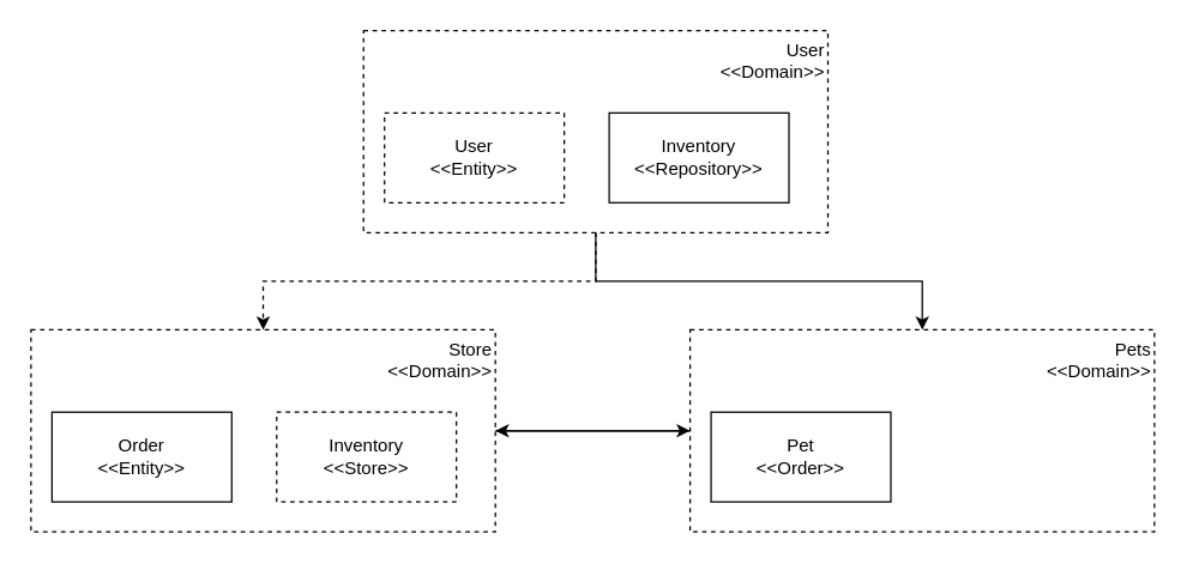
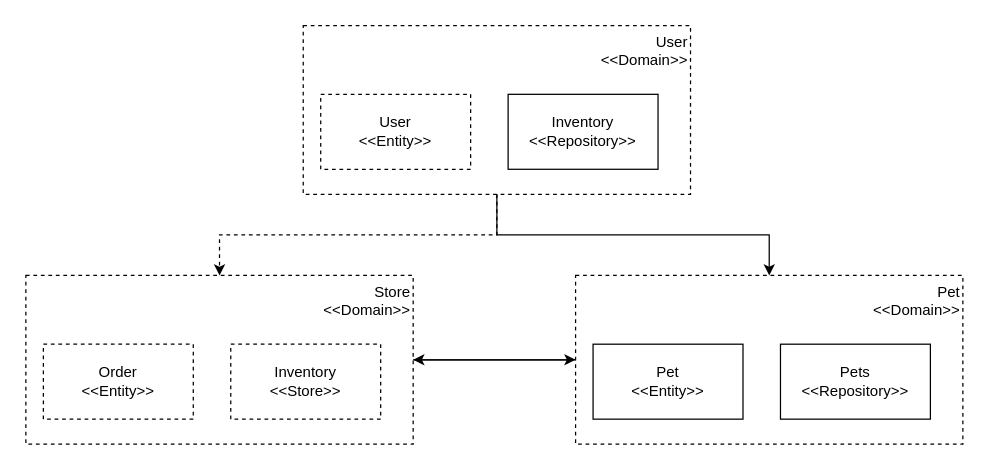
  <mxCell id="0" />
  <mxCell id="1" parent="0" />
  <mxCell id="2" value="" style="group;fillColor=none;" vertex="1" connectable="0" parent="1"><mxGeometry x="242" y="20" width="310" height="135" as="geometry" /></mxCell>
  <mxCell id="3" value="User&lt;br&gt;&amp;lt;&amp;lt;Domain&amp;gt;&amp;gt;" style="rounded=0;whiteSpace=wrap;html=1;dashed=1;align=right;verticalAlign=top;fillColor=none;" vertex="1" parent="2"><mxGeometry width="310" height="135" as="geometry" /></mxCell>
  <mxCell id="4" value="User&lt;br&gt;&amp;lt;&amp;lt;Entity&amp;gt;&amp;gt;" style="rounded=0;whiteSpace=wrap;html=1;dashed=1;" vertex="1" parent="2"><mxGeometry x="14" y="55" width="120" height="60" as="geometry" /></mxCell>
  <mxCell id="5" value="Inventory&lt;br&gt;&amp;lt;&amp;lt;Repository&amp;gt;&amp;gt;" style="rounded=0;whiteSpace=wrap;html=1;" vertex="1" parent="2"><mxGeometry x="164" y="55" width="120" height="60" as="geometry" /></mxCell>
  <mxCell id="6" value="" style="group" vertex="1" connectable="0" parent="1"><mxGeometry x="20" y="220" width="310" height="135" as="geometry" /></mxCell>
  <mxCell id="7" value="Store&lt;br&gt;&amp;lt;&amp;lt;Domain&amp;gt;&amp;gt;" style="rounded=0;whiteSpace=wrap;html=1;dashed=1;align=right;verticalAlign=top;fillColor=none;" vertex="1" parent="6"><mxGeometry width="310" height="135" as="geometry" /></mxCell>
- <mxCell id="8" value="Order&lt;br&gt;&amp;lt;&amp;lt;Entity&amp;gt;&amp;gt;" style="rounded=0;whiteSpace=wrap;html=1;" vertex="1" parent="6"><mxGeometry x="14" y="55" width="120" height="60" as="geometry" /></mxCell>
+ <mxCell id="8" value="Order&lt;br&gt;&amp;lt;&amp;lt;Entity&amp;gt;&amp;gt;" style="rounded=0;whiteSpace=wrap;html=1;dashed=1;" vertex="1" parent="6"><mxGeometry x="14" y="55" width="120" height="60" as="geometry" /></mxCell>
  <mxCell id="9" value="Inventory&lt;br&gt;&amp;lt;&amp;lt;Store&amp;gt;&amp;gt;" style="rounded=0;whiteSpace=wrap;html=1;dashed=1;" vertex="1" parent="6"><mxGeometry x="164" y="55" width="120" height="60" as="geometry" /></mxCell>
  <mxCell id="10" value="" style="group" vertex="1" connectable="0" parent="1"><mxGeometry x="460" y="220" width="310" height="135" as="geometry" /></mxCell>
- <mxCell id="11" value="Pets&lt;br&gt;&amp;lt;&amp;lt;Domain&amp;gt;&amp;gt;" style="rounded=0;whiteSpace=wrap;html=1;dashed=1;align=right;verticalAlign=top;fillColor=none;" vertex="1" parent="10"><mxGeometry width="310" height="135" as="geometry" /></mxCell>
- <mxCell id="12" value="Pet&lt;br&gt;&amp;lt;&amp;lt;Order&amp;gt;&amp;gt;" style="rounded=0;whiteSpace=wrap;html=1;" vertex="1" parent="10"><mxGeometry x="14" y="55" width="120" height="60" as="geometry" /></mxCell>
+ <mxCell id="11" value="Pet&lt;br&gt;&amp;lt;&amp;lt;Domain&amp;gt;&amp;gt;" style="rounded=0;whiteSpace=wrap;html=1;dashed=1;align=right;verticalAlign=top;fillColor=none;" vertex="1" parent="10"><mxGeometry width="310" height="135" as="geometry" /></mxCell>
+ <mxCell id="12" value="Pet&lt;br&gt;&amp;lt;&amp;lt;Entity&amp;gt;&amp;gt;" style="rounded=0;whiteSpace=wrap;html=1;" vertex="1" parent="10"><mxGeometry x="14" y="55" width="120" height="60" as="geometry" /></mxCell>
+ <mxCell id="13" value="Pets&lt;br&gt;&amp;lt;&amp;lt;Repository&amp;gt;&amp;gt;" style="rounded=0;whiteSpace=wrap;html=1;" vertex="1" parent="10"><mxGeometry x="164" y="55" width="120" height="60" as="geometry" /></mxCell>
  <mxCell id="14" style="edgeStyle=orthogonalEdgeStyle;rounded=0;orthogonalLoop=1;jettySize=auto;html=1;dashed=1;" edge="1" parent="1" source="3" target="7"><mxGeometry relative="1" as="geometry" /></mxCell>
  <mxCell id="15" style="edgeStyle=orthogonalEdgeStyle;rounded=0;orthogonalLoop=1;jettySize=auto;html=1;" edge="1" parent="1" source="3" target="11"><mxGeometry relative="1" as="geometry" /></mxCell>
  <mxCell id="16" style="edgeStyle=orthogonalEdgeStyle;rounded=0;orthogonalLoop=1;jettySize=auto;html=1;" edge="1" parent="1" source="7" target="11"><mxGeometry relative="1" as="geometry" /></mxCell>
  <mxCell id="17" style="edgeStyle=orthogonalEdgeStyle;rounded=0;orthogonalLoop=1;jettySize=auto;html=1;" edge="1" parent="1" source="11" target="7"><mxGeometry relative="1" as="geometry" /></mxCell>
